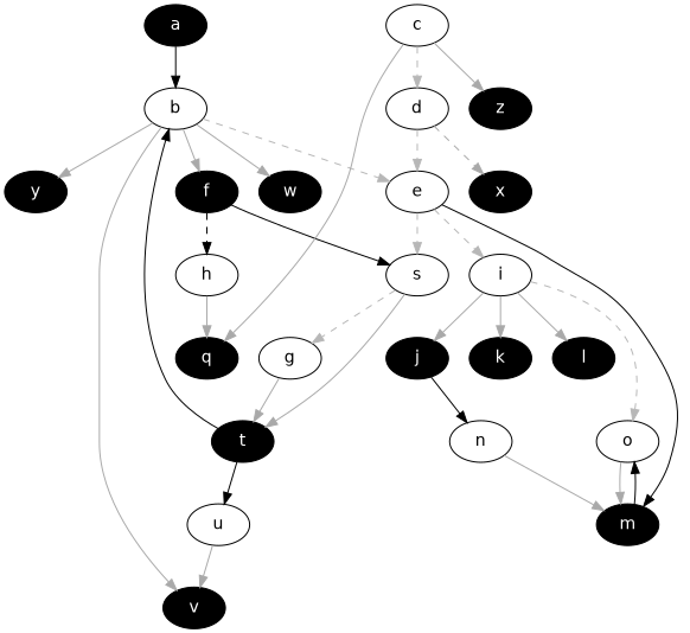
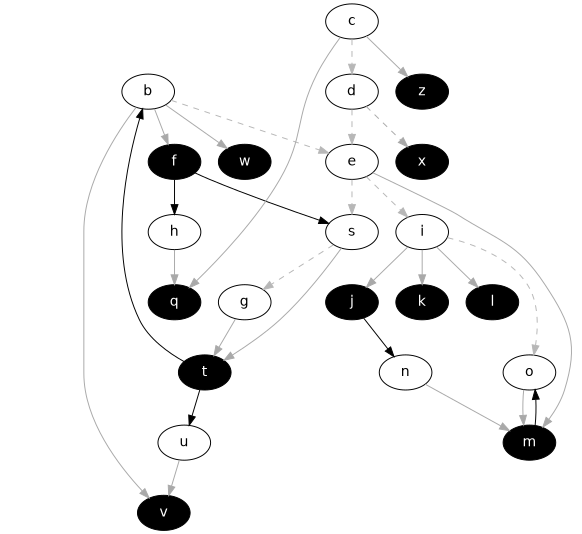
  digraph {
    node [fillcolor="#000000" fontcolor="#ffffff" fontname=Helvetica fontsize=14 shape=oval style=filled]
    edge [color="#A9A9A9" dir=forward style=solid]
    b [fillcolor="#ffffff" fontcolor="#000000"]
    e [fillcolor="#ffffff" fontcolor="#000000"]
    f
    v
    w
-   y
    c [fillcolor="#ffffff" fontcolor="#000000"]
    d [fillcolor="#ffffff" fontcolor="#000000"]
    q
    z
    s [fillcolor="#ffffff" fontcolor="#000000"]
    i [fillcolor="#ffffff" fontcolor="#000000"]
    m
    h [fillcolor="#ffffff" fontcolor="#000000"]
    x
    g [fillcolor="#ffffff" fontcolor="#000000"]
    t
    o [fillcolor="#ffffff" fontcolor="#000000"]
    j
    k
    l
    u [fillcolor="#ffffff" fontcolor="#000000"]
    n [fillcolor="#ffffff" fontcolor="#000000"]
-   a
    b -> e [color="#b7b7b7" style=dashed]
    b -> f
    b -> v
    b -> w
-   b -> y
    e -> s [color="#b7b7b7" style=dashed]
    e -> i [color="#b7b7b7" style=dashed]
-   e -> m [color="#000000"]
+   e -> m
    f -> s [color="#000000"]
-   f -> h [color="#000000" style=dashed]
+   f -> h [color="#000000"]
    c -> d [color="#b7b7b7" style=dashed]
    c -> q
    c -> z
    d -> e [color="#b7b7b7" style=dashed]
    d -> x [style=dashed]
    s -> g [color="#b7b7b7" style=dashed]
    s -> t
    i -> o [color="#b7b7b7" style=dashed]
    i -> j
    i -> k
    i -> l
    m -> o [color="#000000"]
    h -> q
    g -> t
    t -> b [color="#000000"]
    t -> u [color="#000000"]
    o -> m
    j -> n [color="#000000"]
    u -> v
    n -> m
-   a -> b [color="#000000"]
  }
